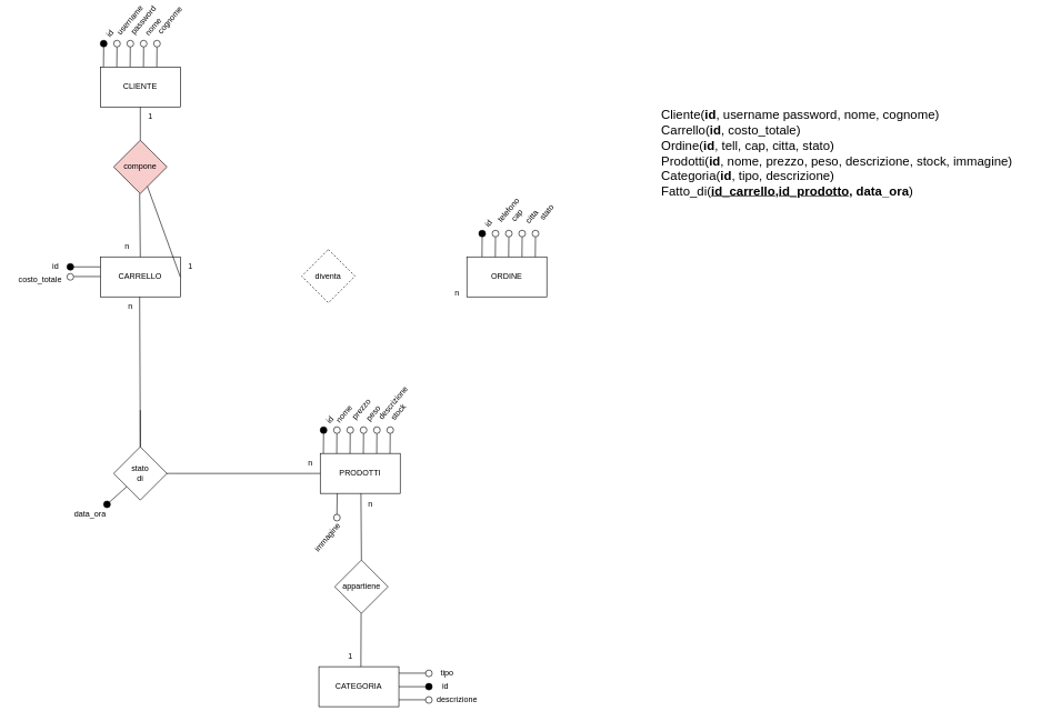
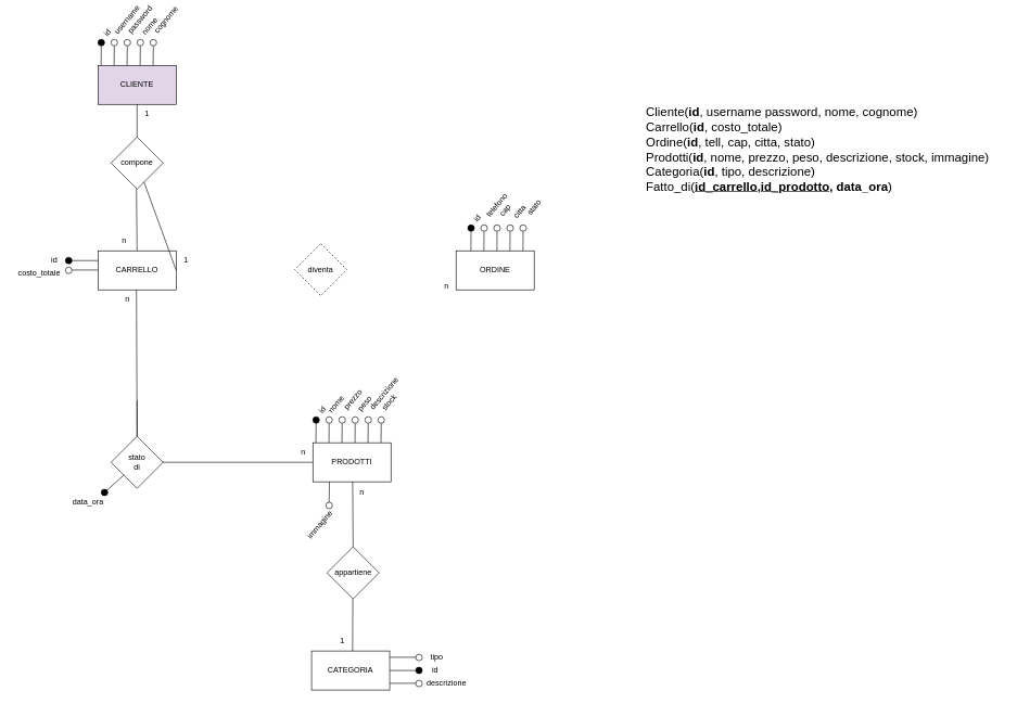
  <mxCell id="0" />
  <mxCell id="1" parent="0" />
  <mxCell id="2" value="PRODOTTI" style="rounded=0;whiteSpace=wrap;html=1;" vertex="1" parent="1"><mxGeometry x="480" y="680" width="120" height="60" as="geometry" /></mxCell>
  <mxCell id="3" value="" style="endArrow=none;html=1;rounded=0;" parent="1" edge="1"><mxGeometry width="50" height="50" relative="1" as="geometry"><mxPoint x="598.01" y="1009.71" as="sourcePoint" /><mxPoint x="638.01" y="1009.71" as="targetPoint" /></mxGeometry></mxCell>
  <mxCell id="4" value="" style="ellipse;whiteSpace=wrap;html=1;aspect=fixed;fillColor=#FFFFFF;direction=west;flipH=1;" parent="1" vertex="1"><mxGeometry x="638.01" y="1005" width="10" height="10" as="geometry" /></mxCell>
  <mxCell id="5" value="tipo" style="text;html=1;align=center;verticalAlign=middle;whiteSpace=wrap;rounded=0;rotation=0;direction=west;flipH=1;" parent="1" vertex="1"><mxGeometry x="653.01" y="1000" width="35" height="20" as="geometry" /></mxCell>
  <mxCell id="6" value="" style="endArrow=none;html=1;rounded=0;" parent="1" edge="1"><mxGeometry width="50" height="50" relative="1" as="geometry"><mxPoint x="598.01" y="1030" as="sourcePoint" /><mxPoint x="638.01" y="1030" as="targetPoint" /></mxGeometry></mxCell>
  <mxCell id="7" value="" style="ellipse;whiteSpace=wrap;html=1;aspect=fixed;fillColor=#000000;direction=west;flipH=1;" parent="1" vertex="1"><mxGeometry x="638.01" y="1025" width="10" height="10" as="geometry" /></mxCell>
  <mxCell id="8" value="id" style="text;html=1;align=center;verticalAlign=middle;whiteSpace=wrap;rounded=0;rotation=0;direction=west;flipH=1;" parent="1" vertex="1"><mxGeometry x="648.01" y="1020" width="40" height="20" as="geometry" /></mxCell>
  <mxCell id="9" value="" style="endArrow=none;html=1;rounded=0;" parent="1" edge="1"><mxGeometry width="50" height="50" relative="1" as="geometry"><mxPoint x="598.01" y="1049.71" as="sourcePoint" /><mxPoint x="638.01" y="1049.71" as="targetPoint" /></mxGeometry></mxCell>
  <mxCell id="10" value="" style="ellipse;whiteSpace=wrap;html=1;aspect=fixed;fillColor=#FFFFFF;direction=west;flipH=1;" parent="1" vertex="1"><mxGeometry x="638.01" y="1045" width="10" height="10" as="geometry" /></mxCell>
- <mxCell id="11" value="CLIENTE" style="rounded=0;whiteSpace=wrap;html=1;" parent="1" vertex="1"><mxGeometry x="150" y="100" width="120" height="60" as="geometry" /></mxCell>
- <mxCell id="12" value="compone" style="rhombus;whiteSpace=wrap;html=1;fillColor=#f8cecc;" parent="1" vertex="1"><mxGeometry x="170" y="210" width="80" height="80" as="geometry" /></mxCell>
+ <mxCell id="11" value="CLIENTE" style="rounded=0;whiteSpace=wrap;html=1;fillColor=#e1d5e7;" parent="1" vertex="1"><mxGeometry x="150" y="100" width="120" height="60" as="geometry" /></mxCell>
+ <mxCell id="12" value="compone" style="rhombus;whiteSpace=wrap;html=1;" parent="1" vertex="1"><mxGeometry x="170" y="210" width="80" height="80" as="geometry" /></mxCell>
  <mxCell id="13" value="CARRELLO" style="rounded=0;whiteSpace=wrap;html=1;" parent="1" vertex="1"><mxGeometry x="150" y="385" width="120" height="60" as="geometry" /></mxCell>
  <mxCell id="14" value="" style="endArrow=none;html=1;rounded=0;" parent="1" edge="1"><mxGeometry width="50" height="50" relative="1" as="geometry"><mxPoint x="210" y="210" as="sourcePoint" /><mxPoint x="210" y="160" as="targetPoint" /></mxGeometry></mxCell>
  <mxCell id="15" value="" style="endArrow=none;html=1;rounded=0;exitX=0.5;exitY=0;exitDx=0;exitDy=0;" parent="1" edge="1" source="13"><mxGeometry width="50" height="50" relative="1" as="geometry"><mxPoint x="209" y="340" as="sourcePoint" /><mxPoint x="209" y="290" as="targetPoint" /></mxGeometry></mxCell>
  <mxCell id="16" value="&lt;div&gt;appartiene&lt;/div&gt;" style="rhombus;whiteSpace=wrap;html=1;" parent="1" vertex="1"><mxGeometry x="501.79" y="840" width="80" height="80" as="geometry" /></mxCell>
  <mxCell id="17" value="CATEGORIA" style="rounded=0;whiteSpace=wrap;html=1;" parent="1" vertex="1"><mxGeometry x="478.01" y="1000" width="120" height="60" as="geometry" /></mxCell>
  <mxCell id="18" value="" style="endArrow=none;html=1;rounded=0;" parent="1" edge="1"><mxGeometry width="50" height="50" relative="1" as="geometry"><mxPoint x="484.71" y="680" as="sourcePoint" /><mxPoint x="485" y="650" as="targetPoint" /></mxGeometry></mxCell>
  <mxCell id="19" value="" style="ellipse;whiteSpace=wrap;html=1;aspect=fixed;fillColor=#000000;" parent="1" vertex="1"><mxGeometry x="480" y="640" width="10" height="10" as="geometry" /></mxCell>
  <mxCell id="20" value="id" style="text;html=1;align=center;verticalAlign=middle;whiteSpace=wrap;rounded=0;rotation=-50;" parent="1" vertex="1"><mxGeometry x="480" y="620" width="30" height="20" as="geometry" /></mxCell>
  <mxCell id="21" value="" style="endArrow=none;html=1;rounded=0;" parent="1" edge="1"><mxGeometry width="50" height="50" relative="1" as="geometry"><mxPoint x="504.71" y="680" as="sourcePoint" /><mxPoint x="505" y="650" as="targetPoint" /></mxGeometry></mxCell>
  <mxCell id="22" value="" style="ellipse;whiteSpace=wrap;html=1;aspect=fixed;fillColor=#FFFFFF;" parent="1" vertex="1"><mxGeometry x="500" y="640" width="10" height="10" as="geometry" /></mxCell>
  <mxCell id="23" value="nome" style="text;html=1;align=center;verticalAlign=middle;whiteSpace=wrap;rounded=0;rotation=-50;" parent="1" vertex="1"><mxGeometry x="499.94" y="610.61" width="32.32" height="20" as="geometry" /></mxCell>
  <mxCell id="24" value="" style="endArrow=none;html=1;rounded=0;" parent="1" edge="1"><mxGeometry width="50" height="50" relative="1" as="geometry"><mxPoint x="524.71" y="680" as="sourcePoint" /><mxPoint x="525" y="650" as="targetPoint" /></mxGeometry></mxCell>
  <mxCell id="25" value="" style="ellipse;whiteSpace=wrap;html=1;aspect=fixed;fillColor=#FFFFFF;" parent="1" vertex="1"><mxGeometry x="520" y="640" width="10" height="10" as="geometry" /></mxCell>
  <mxCell id="26" value="&lt;div&gt;prezzo&lt;/div&gt;" style="text;html=1;align=center;verticalAlign=middle;whiteSpace=wrap;rounded=0;rotation=-50;" parent="1" vertex="1"><mxGeometry x="521.79" y="603.83" width="40" height="20" as="geometry" /></mxCell>
  <mxCell id="27" value="" style="endArrow=none;html=1;rounded=0;" parent="1" edge="1"><mxGeometry width="50" height="50" relative="1" as="geometry"><mxPoint x="544.71" y="680" as="sourcePoint" /><mxPoint x="545" y="650" as="targetPoint" /></mxGeometry></mxCell>
  <mxCell id="28" value="" style="ellipse;whiteSpace=wrap;html=1;aspect=fixed;fillColor=#FFFFFF;" parent="1" vertex="1"><mxGeometry x="540" y="640" width="10" height="10" as="geometry" /></mxCell>
  <mxCell id="29" value="peso" style="text;html=1;align=center;verticalAlign=middle;whiteSpace=wrap;rounded=0;rotation=-50;" parent="1" vertex="1"><mxGeometry x="540" y="610" width="40" height="20" as="geometry" /></mxCell>
  <mxCell id="30" value="" style="endArrow=none;html=1;rounded=0;" parent="1" edge="1"><mxGeometry width="50" height="50" relative="1" as="geometry"><mxPoint x="564.71" y="680" as="sourcePoint" /><mxPoint x="565" y="650" as="targetPoint" /></mxGeometry></mxCell>
  <mxCell id="31" value="" style="ellipse;whiteSpace=wrap;html=1;aspect=fixed;fillColor=#FFFFFF;" parent="1" vertex="1"><mxGeometry x="560" y="640" width="10" height="10" as="geometry" /></mxCell>
  <mxCell id="32" value="descrizione" style="text;html=1;align=center;verticalAlign=middle;whiteSpace=wrap;rounded=0;rotation=-50;" parent="1" vertex="1"><mxGeometry x="557.58" y="594.8" width="63.57" height="20" as="geometry" /></mxCell>
  <mxCell id="33" value="" style="endArrow=none;html=1;rounded=0;" parent="1" edge="1"><mxGeometry width="50" height="50" relative="1" as="geometry"><mxPoint x="584.71" y="680" as="sourcePoint" /><mxPoint x="585" y="650" as="targetPoint" /></mxGeometry></mxCell>
  <mxCell id="34" value="" style="ellipse;whiteSpace=wrap;html=1;aspect=fixed;fillColor=#FFFFFF;" parent="1" vertex="1"><mxGeometry x="580" y="640" width="10" height="10" as="geometry" /></mxCell>
  <mxCell id="35" value="stock" style="text;html=1;align=center;verticalAlign=middle;whiteSpace=wrap;rounded=0;rotation=-50;" parent="1" vertex="1"><mxGeometry x="583.9" y="608.35" width="28.21" height="20" as="geometry" /></mxCell>
  <mxCell id="36" value="descrizione" style="text;html=1;align=center;verticalAlign=middle;whiteSpace=wrap;rounded=0;rotation=0;direction=west;flipH=1;" parent="1" vertex="1"><mxGeometry x="653.01" y="1040" width="65" height="20" as="geometry" /></mxCell>
  <mxCell id="37" value="" style="endArrow=none;html=1;rounded=0;" edge="1" parent="1" source="90"><mxGeometry width="50" height="50" relative="1" as="geometry"><mxPoint x="150" y="400" as="sourcePoint" /><mxPoint x="110" y="400" as="targetPoint" /></mxGeometry></mxCell>
  <mxCell id="38" value="id" style="text;html=1;align=center;verticalAlign=middle;whiteSpace=wrap;rounded=0;rotation=0;" vertex="1" parent="1"><mxGeometry x="73" y="390" width="20" height="20" as="geometry" /></mxCell>
  <mxCell id="39" value="" style="endArrow=none;html=1;rounded=0;" edge="1" parent="1"><mxGeometry width="50" height="50" relative="1" as="geometry"><mxPoint x="150" y="414.5" as="sourcePoint" /><mxPoint x="110" y="414.5" as="targetPoint" /></mxGeometry></mxCell>
  <mxCell id="40" value="" style="ellipse;whiteSpace=wrap;html=1;aspect=fixed;fillColor=#FFFFFF;" vertex="1" parent="1"><mxGeometry x="100" y="410" width="10" height="10" as="geometry" /></mxCell>
  <mxCell id="41" value="costo_totale" style="text;html=1;align=center;verticalAlign=middle;whiteSpace=wrap;rounded=0;rotation=0;" vertex="1" parent="1"><mxGeometry x="20" y="410" width="80" height="20" as="geometry" /></mxCell>
  <mxCell id="42" value="" style="endArrow=none;html=1;rounded=0;exitX=0.5;exitY=0;exitDx=0;exitDy=0;" edge="1" parent="1" source="94"><mxGeometry width="50" height="50" relative="1" as="geometry"><mxPoint x="220" y="500" as="sourcePoint" /><mxPoint x="209" y="445" as="targetPoint" /></mxGeometry></mxCell>
  <mxCell id="43" value="" style="endArrow=none;html=1;rounded=0;exitX=0.5;exitY=0;exitDx=0;exitDy=0;entryX=0.212;entryY=0.977;entryDx=0;entryDy=0;entryPerimeter=0;" edge="1" parent="1" source="44"><mxGeometry width="50" height="50" relative="1" as="geometry"><mxPoint x="500" y="771.38" as="sourcePoint" /><mxPoint x="505.44" y="740" as="targetPoint" /></mxGeometry></mxCell>
  <mxCell id="44" value="" style="ellipse;whiteSpace=wrap;html=1;aspect=fixed;fillColor=#FFFFFF;" vertex="1" parent="1"><mxGeometry x="500" y="771.38" width="10" height="10" as="geometry" /></mxCell>
  <mxCell id="45" value="immagine" style="text;html=1;align=center;verticalAlign=middle;whiteSpace=wrap;rounded=0;rotation=-50;" vertex="1" parent="1"><mxGeometry x="463" y="796.38" width="57" height="20" as="geometry" /></mxCell>
  <mxCell id="46" value="" style="endArrow=none;html=1;rounded=0;" edge="1" parent="1"><mxGeometry width="50" height="50" relative="1" as="geometry"><mxPoint x="210" y="710" as="sourcePoint" /><mxPoint x="210" y="615" as="targetPoint" /></mxGeometry></mxCell>
  <mxCell id="47" value="" style="endArrow=none;html=1;rounded=0;" edge="1" parent="1"><mxGeometry width="50" height="50" relative="1" as="geometry"><mxPoint x="210" y="710" as="sourcePoint" /><mxPoint x="480" y="710" as="targetPoint" /></mxGeometry></mxCell>
  <mxCell id="48" value="" style="endArrow=none;html=1;rounded=0;" edge="1" parent="1"><mxGeometry width="50" height="50" relative="1" as="geometry"><mxPoint x="154.71" y="100" as="sourcePoint" /><mxPoint x="155" y="70" as="targetPoint" /></mxGeometry></mxCell>
  <mxCell id="49" value="" style="ellipse;whiteSpace=wrap;html=1;aspect=fixed;fillColor=#000000;" vertex="1" parent="1"><mxGeometry x="150" y="60" width="10" height="10" as="geometry" /></mxCell>
  <mxCell id="50" value="id" style="text;html=1;align=center;verticalAlign=middle;whiteSpace=wrap;rounded=0;rotation=-50;" vertex="1" parent="1"><mxGeometry x="150" y="40" width="30" height="20" as="geometry" /></mxCell>
  <mxCell id="51" value="" style="endArrow=none;html=1;rounded=0;" edge="1" parent="1"><mxGeometry width="50" height="50" relative="1" as="geometry"><mxPoint x="174.71" y="100" as="sourcePoint" /><mxPoint x="175" y="70" as="targetPoint" /></mxGeometry></mxCell>
  <mxCell id="52" value="" style="ellipse;whiteSpace=wrap;html=1;aspect=fixed;fillColor=#FFFFFF;" vertex="1" parent="1"><mxGeometry x="170" y="60" width="10" height="10" as="geometry" /></mxCell>
  <mxCell id="53" value="username" style="text;html=1;align=center;verticalAlign=middle;whiteSpace=wrap;rounded=0;rotation=-50;" vertex="1" parent="1"><mxGeometry x="165" y="20" width="60" height="20" as="geometry" /></mxCell>
  <mxCell id="54" value="" style="endArrow=none;html=1;rounded=0;" edge="1" parent="1"><mxGeometry width="50" height="50" relative="1" as="geometry"><mxPoint x="194.71" y="100" as="sourcePoint" /><mxPoint x="195" y="70" as="targetPoint" /></mxGeometry></mxCell>
  <mxCell id="55" value="" style="ellipse;whiteSpace=wrap;html=1;aspect=fixed;fillColor=#FFFFFF;" vertex="1" parent="1"><mxGeometry x="190" y="60" width="10" height="10" as="geometry" /></mxCell>
  <mxCell id="56" value="password" style="text;html=1;align=center;verticalAlign=middle;whiteSpace=wrap;rounded=0;rotation=-50;" vertex="1" parent="1"><mxGeometry x="190" y="20" width="50" height="20" as="geometry" /></mxCell>
  <mxCell id="57" value="" style="endArrow=none;html=1;rounded=0;" edge="1" parent="1"><mxGeometry width="50" height="50" relative="1" as="geometry"><mxPoint x="214.71" y="100" as="sourcePoint" /><mxPoint x="215" y="70" as="targetPoint" /></mxGeometry></mxCell>
  <mxCell id="58" value="" style="ellipse;whiteSpace=wrap;html=1;aspect=fixed;fillColor=#FFFFFF;" vertex="1" parent="1"><mxGeometry x="210" y="60" width="10" height="10" as="geometry" /></mxCell>
  <mxCell id="59" value="nome" style="text;html=1;align=center;verticalAlign=middle;whiteSpace=wrap;rounded=0;rotation=-50;" vertex="1" parent="1"><mxGeometry x="210" width="40" height="20" as="geometry" y="30" /></mxCell>
  <mxCell id="60" value="" style="endArrow=none;html=1;rounded=0;" edge="1" parent="1"><mxGeometry width="50" height="50" relative="1" as="geometry"><mxPoint x="234.71" y="100" as="sourcePoint" /><mxPoint x="235" y="70" as="targetPoint" /></mxGeometry></mxCell>
  <mxCell id="61" value="" style="ellipse;whiteSpace=wrap;html=1;aspect=fixed;fillColor=#FFFFFF;" vertex="1" parent="1"><mxGeometry x="230" y="60" width="10" height="10" as="geometry" /></mxCell>
  <mxCell id="62" value="cognome" style="text;html=1;align=center;verticalAlign=middle;whiteSpace=wrap;rounded=0;rotation=-50;" vertex="1" parent="1"><mxGeometry x="230" y="20" width="50" height="20" as="geometry" /></mxCell>
  <mxCell id="63" value="" style="endArrow=none;html=1;rounded=0;exitX=0.5;exitY=0;exitDx=0;exitDy=0;" edge="1" parent="1" source="16"><mxGeometry width="50" height="50" relative="1" as="geometry"><mxPoint x="540" y="830" as="sourcePoint" /><mxPoint x="541.1" y="740" as="targetPoint" /></mxGeometry></mxCell>
  <mxCell id="64" value="" style="endArrow=none;html=1;rounded=0;" edge="1" parent="1"><mxGeometry width="50" height="50" relative="1" as="geometry"><mxPoint x="541" y="1000" as="sourcePoint" /><mxPoint x="541.34" y="920" as="targetPoint" /></mxGeometry></mxCell>
  <mxCell id="65" value="ORDINE" style="rounded=0;whiteSpace=wrap;html=1;" vertex="1" parent="1"><mxGeometry x="700" y="385" width="120" height="60" as="geometry" /></mxCell>
  <mxCell id="66" value="" style="endArrow=none;html=1;rounded=0;" edge="1" parent="1"><mxGeometry width="50" height="50" relative="1" as="geometry"><mxPoint x="722.72" y="385" as="sourcePoint" /><mxPoint x="723.01" y="355" as="targetPoint" /></mxGeometry></mxCell>
  <mxCell id="67" value="" style="ellipse;whiteSpace=wrap;html=1;aspect=fixed;fillColor=#000000;" vertex="1" parent="1"><mxGeometry x="718.01" y="345" width="10" height="10" as="geometry" /></mxCell>
  <mxCell id="68" value="id" style="text;html=1;align=center;verticalAlign=middle;whiteSpace=wrap;rounded=0;rotation=-50;" vertex="1" parent="1"><mxGeometry x="718.01" y="325" width="30" height="20" as="geometry" /></mxCell>
  <mxCell id="69" value="" style="endArrow=none;html=1;rounded=0;" edge="1" parent="1"><mxGeometry width="50" height="50" relative="1" as="geometry"><mxPoint x="742.72" y="385" as="sourcePoint" /><mxPoint x="743.01" y="355" as="targetPoint" /></mxGeometry></mxCell>
  <mxCell id="70" value="" style="ellipse;whiteSpace=wrap;html=1;aspect=fixed;fillColor=#FFFFFF;" vertex="1" parent="1"><mxGeometry x="738.01" y="345" width="10" height="10" as="geometry" /></mxCell>
  <mxCell id="71" value="telefono" style="text;html=1;align=center;verticalAlign=middle;whiteSpace=wrap;rounded=0;rotation=-50;" vertex="1" parent="1"><mxGeometry x="733" y="304.98" width="60.06" height="20" as="geometry" /></mxCell>
  <mxCell id="72" value="" style="endArrow=none;html=1;rounded=0;" edge="1" parent="1"><mxGeometry width="50" height="50" relative="1" as="geometry"><mxPoint x="762.72" y="385" as="sourcePoint" /><mxPoint x="763.01" y="355" as="targetPoint" /></mxGeometry></mxCell>
  <mxCell id="73" value="" style="ellipse;whiteSpace=wrap;html=1;aspect=fixed;fillColor=#FFFFFF;" vertex="1" parent="1"><mxGeometry x="758.01" y="345" width="10" height="10" as="geometry" /></mxCell>
  <mxCell id="74" value="cap" style="text;html=1;align=center;verticalAlign=middle;whiteSpace=wrap;rounded=0;rotation=-50;" vertex="1" parent="1"><mxGeometry x="761.91" y="313.35" width="28.21" height="20" as="geometry" /></mxCell>
  <mxCell id="75" value="" style="endArrow=none;html=1;rounded=0;" edge="1" parent="1"><mxGeometry width="50" height="50" relative="1" as="geometry"><mxPoint x="782.72" y="385" as="sourcePoint" /><mxPoint x="783.01" y="355" as="targetPoint" /></mxGeometry></mxCell>
  <mxCell id="76" value="" style="ellipse;whiteSpace=wrap;html=1;aspect=fixed;fillColor=#FFFFFF;" vertex="1" parent="1"><mxGeometry x="778.01" y="345" width="10" height="10" as="geometry" /></mxCell>
  <mxCell id="77" value="citta" style="text;html=1;align=center;verticalAlign=middle;whiteSpace=wrap;rounded=0;rotation=-50;" vertex="1" parent="1"><mxGeometry x="778.01" y="315" width="40" height="20" as="geometry" /></mxCell>
  <mxCell id="78" value="" style="endArrow=none;html=1;rounded=0;" edge="1" parent="1"><mxGeometry width="50" height="50" relative="1" as="geometry"><mxPoint x="802.72" y="385" as="sourcePoint" /><mxPoint x="803.01" y="355" as="targetPoint" /></mxGeometry></mxCell>
  <mxCell id="79" value="" style="ellipse;whiteSpace=wrap;html=1;aspect=fixed;fillColor=#FFFFFF;" vertex="1" parent="1"><mxGeometry x="798.01" y="345" width="10" height="10" as="geometry" /></mxCell>
  <mxCell id="80" value="stato" style="text;html=1;align=center;verticalAlign=middle;whiteSpace=wrap;rounded=0;rotation=-50;" vertex="1" parent="1"><mxGeometry x="799.37" y="307.9" width="42.42" height="20" as="geometry" /></mxCell>
  <mxCell id="81" value="1" style="text;html=1;align=center;verticalAlign=middle;resizable=0;points=[];autosize=1;strokeColor=none;fillColor=none;" vertex="1" parent="1"><mxGeometry x="210" y="160" width="30" height="30" as="geometry" /></mxCell>
  <mxCell id="82" value="n" style="text;html=1;align=center;verticalAlign=middle;resizable=0;points=[];autosize=1;strokeColor=none;fillColor=none;" vertex="1" parent="1"><mxGeometry x="175" y="355" width="30" height="30" as="geometry" /></mxCell>
  <mxCell id="83" value="1" style="text;html=1;align=center;verticalAlign=middle;resizable=0;points=[];autosize=1;strokeColor=none;fillColor=none;" vertex="1" parent="1"><mxGeometry x="270" y="385" width="30" height="30" as="geometry" /></mxCell>
  <mxCell id="84" value="n" style="text;html=1;align=center;verticalAlign=middle;resizable=0;points=[];autosize=1;strokeColor=none;fillColor=none;" vertex="1" parent="1"><mxGeometry x="670" y="423.99" width="30" height="30" as="geometry" /></mxCell>
  <mxCell id="85" value="n" style="text;html=1;align=center;verticalAlign=middle;resizable=0;points=[];autosize=1;strokeColor=none;fillColor=none;" vertex="1" parent="1"><mxGeometry x="180" y="445" width="30" height="30" as="geometry" /></mxCell>
  <mxCell id="86" value="n" style="text;html=1;align=center;verticalAlign=middle;resizable=0;points=[];autosize=1;strokeColor=none;fillColor=none;" vertex="1" parent="1"><mxGeometry x="450" y="680" width="30" height="30" as="geometry" /></mxCell>
  <mxCell id="87" value="n" style="text;html=1;align=center;verticalAlign=middle;resizable=0;points=[];autosize=1;strokeColor=none;fillColor=none;" vertex="1" parent="1"><mxGeometry x="540" y="741.38" width="30" height="30" as="geometry" /></mxCell>
  <mxCell id="88" value="1" style="text;html=1;align=center;verticalAlign=middle;resizable=0;points=[];autosize=1;strokeColor=none;fillColor=none;" vertex="1" parent="1"><mxGeometry x="510" y="970" width="30" height="30" as="geometry" /></mxCell>
  <mxCell id="89" value="" style="endArrow=none;html=1;rounded=0;" edge="1" parent="1" target="90"><mxGeometry width="50" height="50" relative="1" as="geometry"><mxPoint x="150" y="400" as="sourcePoint" /><mxPoint x="110" y="400" as="targetPoint" /></mxGeometry></mxCell>
  <mxCell id="90" value="" style="ellipse;whiteSpace=wrap;html=1;aspect=fixed;fillColor=#000000;strokeColor=#000000;" vertex="1" parent="1"><mxGeometry x="100" y="395" width="10" height="10" as="geometry" /></mxCell>
  <mxCell id="91" value="" style="endArrow=none;html=1;rounded=0;exitX=1;exitY=0.5;exitDx=0;exitDy=0;" edge="1" parent="1" source="13" target="12"><mxGeometry width="50" height="50" relative="1" as="geometry"><mxPoint x="270" y="415" as="sourcePoint" /><mxPoint x="1233" y="410" as="targetPoint" /></mxGeometry></mxCell>
  <mxCell id="92" value="diventa" style="rhombus;whiteSpace=wrap;html=1;dashed=1;" vertex="1" parent="1"><mxGeometry x="452.26" y="373.99" width="80" height="80" as="geometry" /></mxCell>
  <mxCell id="93" value="&lt;div style=&quot;font-size: 19px;&quot;&gt;Cliente(&lt;b style=&quot;font-size: 19px;&quot;&gt;id&lt;/b&gt;, username password, nome, cognome)&lt;/div&gt;&lt;div style=&quot;font-size: 19px;&quot;&gt;Carrello(&lt;b style=&quot;font-size: 19px;&quot;&gt;id&lt;/b&gt;, costo_totale) &lt;br style=&quot;font-size: 19px;&quot;&gt;&lt;/div&gt;&lt;div style=&quot;font-size: 19px;&quot;&gt;Ordine(&lt;b style=&quot;font-size: 19px;&quot;&gt;id&lt;/b&gt;, tell, cap, citta, stato)&lt;/div&gt;&lt;div style=&quot;font-size: 19px;&quot;&gt;Prodotti(&lt;b style=&quot;font-size: 19px;&quot;&gt;id&lt;/b&gt;, nome, prezzo, peso, descrizione, stock, immagine)&lt;/div&gt;&lt;div style=&quot;font-size: 19px;&quot;&gt;Categoria(&lt;b style=&quot;font-size: 19px;&quot;&gt;id&lt;/b&gt;, tipo, descrizione)&lt;br style=&quot;font-size: 19px;&quot;&gt;&lt;/div&gt;&lt;div style=&quot;font-size: 19px;&quot;&gt;Fatto_di(&lt;b&gt;&lt;u&gt;id_carrello,id_prodotto&lt;/u&gt;, data_ora&lt;/b&gt;)&lt;br style=&quot;font-size: 19px;&quot;&gt;&lt;/div&gt;" style="text;html=1;align=left;verticalAlign=middle;resizable=0;points=[];autosize=1;strokeColor=none;fillColor=none;fontSize=19;dashed=1;strokeWidth=3;" vertex="1" parent="1"><mxGeometry x="990" y="154.98" width="550" height="150" as="geometry" /></mxCell>
  <mxCell id="94" value="&lt;div&gt;stato&lt;/div&gt;&lt;div&gt;di&lt;br&gt;&lt;/div&gt;" style="rhombus;whiteSpace=wrap;html=1;" parent="1" vertex="1"><mxGeometry x="170" y="670" width="80" height="80" as="geometry" /></mxCell>
  <mxCell id="95" value="" style="endArrow=none;html=1;rounded=0;" edge="1" parent="1" source="98"><mxGeometry width="50" height="50" relative="1" as="geometry"><mxPoint x="160" y="760" as="sourcePoint" /><mxPoint x="189.42" y="730" as="targetPoint" /></mxGeometry></mxCell>
  <mxCell id="96" value="data_ora" style="text;html=1;align=center;verticalAlign=middle;whiteSpace=wrap;rounded=0;rotation=0;" vertex="1" parent="1"><mxGeometry x="100" y="761.38" width="70" height="20" as="geometry" /></mxCell>
  <mxCell id="97" value="" style="endArrow=none;html=1;rounded=0;" edge="1" parent="1" target="98"><mxGeometry width="50" height="50" relative="1" as="geometry"><mxPoint x="160" y="760" as="sourcePoint" /><mxPoint x="189.42" y="730" as="targetPoint" /></mxGeometry></mxCell>
  <mxCell id="98" value="" style="ellipse;whiteSpace=wrap;html=1;aspect=fixed;fillColor=#000000;" vertex="1" parent="1"><mxGeometry x="155" y="751.38" width="10" height="10" as="geometry" /></mxCell>
